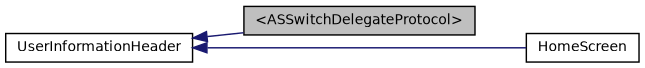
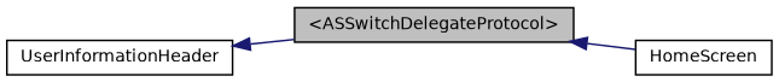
  digraph {
    rankdir=LR
    node [color=black fillcolor=white fontname=Helvetica fontsize=10 shape=record style=filled]
    edge [color=midnightblue dir=back fontname=Helvetica fontsize=10 labelfontname=Helvetica labelfontsize=10 style=solid]
    n1 [fillcolor=grey75 fontcolor=black height=0.2 label="\<ASSwitchDelegateProtocol\>" width=0.4]
    n2 [height=0.2 label=HomeScreen width=0.4]
    n3 [height=0.2 label=UserInformationHeader width=0.4]
-   n3 -> n2
+   n1 -> n2
    n3 -> n1
  }
